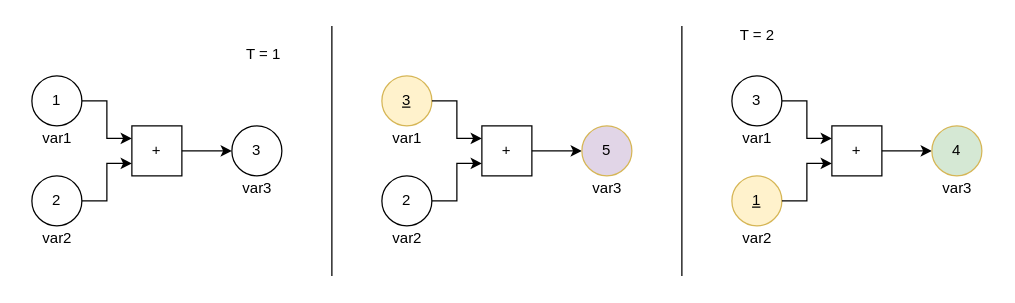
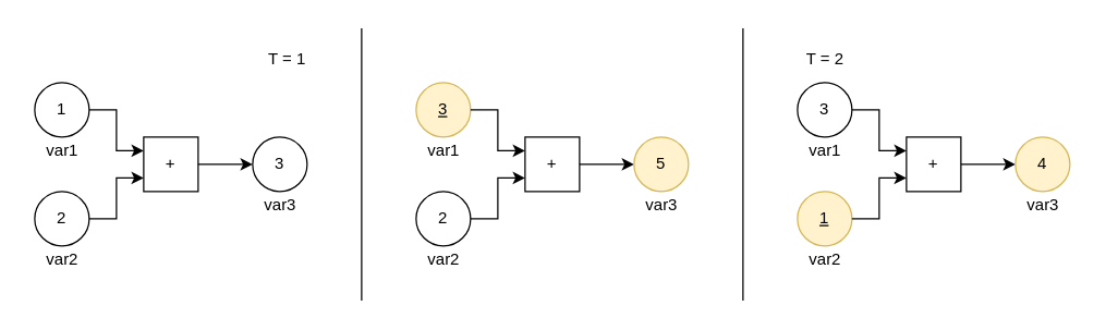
  <mxCell id="0" />
  <mxCell id="1" parent="0" />
  <mxCell id="2" value="1" style="ellipse;whiteSpace=wrap;html=1;" vertex="1" parent="1"><mxGeometry x="25" y="60" width="40" height="40" as="geometry" /></mxCell>
  <mxCell id="3" value="2" style="ellipse;whiteSpace=wrap;html=1;" vertex="1" parent="1"><mxGeometry x="25" y="140" width="40" height="40" as="geometry" /></mxCell>
  <mxCell id="4" value="+" style="whiteSpace=wrap;html=1;aspect=fixed;" vertex="1" parent="1"><mxGeometry x="105" y="100" width="40" height="40" as="geometry" /></mxCell>
  <mxCell id="5" value="" style="endArrow=classic;html=1;rounded=0;exitX=1;exitY=0.5;exitDx=0;exitDy=0;entryX=0;entryY=0.25;entryDx=0;entryDy=0;edgeStyle=orthogonalEdgeStyle;" edge="1" parent="1" source="2" target="4"><mxGeometry width="50" height="50" relative="1" as="geometry"><mxPoint x="115" y="140" as="sourcePoint" /><mxPoint x="165" y="90" as="targetPoint" /></mxGeometry></mxCell>
  <mxCell id="6" value="" style="endArrow=classic;html=1;rounded=0;exitX=1;exitY=0.5;exitDx=0;exitDy=0;entryX=0;entryY=0.75;entryDx=0;entryDy=0;edgeStyle=orthogonalEdgeStyle;" edge="1" parent="1" source="3" target="4"><mxGeometry width="50" height="50" relative="1" as="geometry"><mxPoint x="79" y="130" as="sourcePoint" /><mxPoint x="119" y="160" as="targetPoint" /></mxGeometry></mxCell>
  <mxCell id="7" value="" style="endArrow=classic;html=1;rounded=0;exitX=1;exitY=0.5;exitDx=0;exitDy=0;entryX=0;entryY=0.5;entryDx=0;entryDy=0;edgeStyle=orthogonalEdgeStyle;" edge="1" parent="1" source="4" target="8"><mxGeometry width="50" height="50" relative="1" as="geometry"><mxPoint x="155" y="120" as="sourcePoint" /><mxPoint x="195" y="150" as="targetPoint" /></mxGeometry></mxCell>
  <mxCell id="8" value="3" style="ellipse;whiteSpace=wrap;html=1;" vertex="1" parent="1"><mxGeometry x="185" y="100" width="40" height="40" as="geometry" /></mxCell>
  <mxCell id="9" value="var1" style="text;html=1;align=center;verticalAlign=middle;resizable=0;points=[];autosize=1;strokeColor=none;fillColor=none;" vertex="1" parent="1"><mxGeometry x="20" y="95" width="50" height="30" as="geometry" /></mxCell>
  <mxCell id="10" value="var2" style="text;html=1;align=center;verticalAlign=middle;resizable=0;points=[];autosize=1;strokeColor=none;fillColor=none;" vertex="1" parent="1"><mxGeometry x="20" y="175" width="50" height="30" as="geometry" /></mxCell>
  <mxCell id="11" value="var3" style="text;html=1;align=center;verticalAlign=middle;resizable=0;points=[];autosize=1;strokeColor=none;fillColor=none;" vertex="1" parent="1"><mxGeometry x="180" y="135" width="50" height="30" as="geometry" /></mxCell>
  <mxCell id="12" value="&lt;u&gt;3&lt;/u&gt;" style="ellipse;whiteSpace=wrap;html=1;fillColor=#fff2cc;strokeColor=#d6b656;" vertex="1" parent="1"><mxGeometry x="305" y="60" width="40" height="40" as="geometry" /></mxCell>
  <mxCell id="13" value="2" style="ellipse;whiteSpace=wrap;html=1;" vertex="1" parent="1"><mxGeometry x="305" y="140" width="40" height="40" as="geometry" /></mxCell>
  <mxCell id="14" value="+" style="whiteSpace=wrap;html=1;aspect=fixed;" vertex="1" parent="1"><mxGeometry x="385" y="100" width="40" height="40" as="geometry" /></mxCell>
  <mxCell id="15" value="" style="endArrow=classic;html=1;rounded=0;exitX=1;exitY=0.5;exitDx=0;exitDy=0;entryX=0;entryY=0.25;entryDx=0;entryDy=0;edgeStyle=orthogonalEdgeStyle;" edge="1" parent="1" source="12" target="14"><mxGeometry width="50" height="50" relative="1" as="geometry"><mxPoint x="395" y="140" as="sourcePoint" /><mxPoint x="445" y="90" as="targetPoint" /></mxGeometry></mxCell>
  <mxCell id="16" value="" style="endArrow=classic;html=1;rounded=0;exitX=1;exitY=0.5;exitDx=0;exitDy=0;entryX=0;entryY=0.75;entryDx=0;entryDy=0;edgeStyle=orthogonalEdgeStyle;" edge="1" parent="1" source="13" target="14"><mxGeometry width="50" height="50" relative="1" as="geometry"><mxPoint x="359" y="130" as="sourcePoint" /><mxPoint x="399" y="160" as="targetPoint" /></mxGeometry></mxCell>
  <mxCell id="17" value="" style="endArrow=classic;html=1;rounded=0;exitX=1;exitY=0.5;exitDx=0;exitDy=0;entryX=0;entryY=0.5;entryDx=0;entryDy=0;edgeStyle=orthogonalEdgeStyle;" edge="1" parent="1" source="14" target="18"><mxGeometry width="50" height="50" relative="1" as="geometry"><mxPoint x="435" y="120" as="sourcePoint" /><mxPoint x="475" y="150" as="targetPoint" /></mxGeometry></mxCell>
- <mxCell id="18" value="5" style="ellipse;whiteSpace=wrap;html=1;fillColor=#e1d5e7;strokeColor=#d6b656;" vertex="1" parent="1"><mxGeometry x="465" y="100" width="40" height="40" as="geometry" /></mxCell>
+ <mxCell id="18" value="5" style="ellipse;whiteSpace=wrap;html=1;fillColor=#fff2cc;strokeColor=#d6b656;" vertex="1" parent="1"><mxGeometry x="465" y="100" width="40" height="40" as="geometry" /></mxCell>
  <mxCell id="19" value="var1" style="text;html=1;align=center;verticalAlign=middle;resizable=0;points=[];autosize=1;strokeColor=none;fillColor=none;" vertex="1" parent="1"><mxGeometry x="300" y="95" width="50" height="30" as="geometry" /></mxCell>
  <mxCell id="20" value="var2" style="text;html=1;align=center;verticalAlign=middle;resizable=0;points=[];autosize=1;strokeColor=none;fillColor=none;" vertex="1" parent="1"><mxGeometry x="300" y="175" width="50" height="30" as="geometry" /></mxCell>
  <mxCell id="21" value="var3" style="text;html=1;align=center;verticalAlign=middle;resizable=0;points=[];autosize=1;strokeColor=none;fillColor=none;" vertex="1" parent="1"><mxGeometry x="460" y="135" width="50" height="30" as="geometry" /></mxCell>
  <mxCell id="22" value="T = 1" style="text;html=1;align=center;verticalAlign=middle;resizable=0;points=[];autosize=1;strokeColor=none;fillColor=none;" vertex="1" parent="1"><mxGeometry x="185" y="28" width="50" height="30" as="geometry" /></mxCell>
  <mxCell id="23" value="3" style="ellipse;whiteSpace=wrap;html=1;" vertex="1" parent="1"><mxGeometry x="585" y="60" width="40" height="40" as="geometry" /></mxCell>
  <mxCell id="24" value="&lt;u&gt;1&lt;/u&gt;" style="ellipse;whiteSpace=wrap;html=1;fillColor=#fff2cc;strokeColor=#d6b656;" vertex="1" parent="1"><mxGeometry x="585" y="140" width="40" height="40" as="geometry" /></mxCell>
  <mxCell id="25" value="+" style="whiteSpace=wrap;html=1;aspect=fixed;" vertex="1" parent="1"><mxGeometry x="665" y="100" width="40" height="40" as="geometry" /></mxCell>
  <mxCell id="26" value="" style="endArrow=classic;html=1;rounded=0;exitX=1;exitY=0.5;exitDx=0;exitDy=0;entryX=0;entryY=0.25;entryDx=0;entryDy=0;edgeStyle=orthogonalEdgeStyle;" edge="1" parent="1" source="23" target="25"><mxGeometry width="50" height="50" relative="1" as="geometry"><mxPoint x="675" y="140" as="sourcePoint" /><mxPoint x="725" y="90" as="targetPoint" /></mxGeometry></mxCell>
  <mxCell id="27" value="" style="endArrow=classic;html=1;rounded=0;exitX=1;exitY=0.5;exitDx=0;exitDy=0;entryX=0;entryY=0.75;entryDx=0;entryDy=0;edgeStyle=orthogonalEdgeStyle;" edge="1" parent="1" source="24" target="25"><mxGeometry width="50" height="50" relative="1" as="geometry"><mxPoint x="639" y="130" as="sourcePoint" /><mxPoint x="679" y="160" as="targetPoint" /></mxGeometry></mxCell>
  <mxCell id="28" value="" style="endArrow=classic;html=1;rounded=0;exitX=1;exitY=0.5;exitDx=0;exitDy=0;entryX=0;entryY=0.5;entryDx=0;entryDy=0;edgeStyle=orthogonalEdgeStyle;" edge="1" parent="1" source="25" target="29"><mxGeometry width="50" height="50" relative="1" as="geometry"><mxPoint x="715" y="120" as="sourcePoint" /><mxPoint x="755" y="150" as="targetPoint" /></mxGeometry></mxCell>
- <mxCell id="29" value="4" style="ellipse;whiteSpace=wrap;html=1;fillColor=#d5e8d4;strokeColor=#d6b656;" vertex="1" parent="1"><mxGeometry x="745" y="100" width="40" height="40" as="geometry" /></mxCell>
+ <mxCell id="29" value="4" style="ellipse;whiteSpace=wrap;html=1;fillColor=#fff2cc;strokeColor=#d6b656;" vertex="1" parent="1"><mxGeometry x="745" y="100" width="40" height="40" as="geometry" /></mxCell>
  <mxCell id="30" value="var1" style="text;html=1;align=center;verticalAlign=middle;resizable=0;points=[];autosize=1;strokeColor=none;fillColor=none;" vertex="1" parent="1"><mxGeometry x="580" y="95" width="50" height="30" as="geometry" /></mxCell>
  <mxCell id="31" value="var2" style="text;html=1;align=center;verticalAlign=middle;resizable=0;points=[];autosize=1;strokeColor=none;fillColor=none;" vertex="1" parent="1"><mxGeometry x="580" y="175" width="50" height="30" as="geometry" /></mxCell>
  <mxCell id="32" value="var3" style="text;html=1;align=center;verticalAlign=middle;resizable=0;points=[];autosize=1;strokeColor=none;fillColor=none;" vertex="1" parent="1"><mxGeometry x="740" y="135" width="50" height="30" as="geometry" /></mxCell>
- <mxCell id="33" value="T = 2" style="text;html=1;align=center;verticalAlign=middle;resizable=0;points=[];autosize=1;strokeColor=none;fillColor=none;" vertex="1" parent="1"><mxGeometry x="580" y="13" width="50" height="30" as="geometry" /></mxCell>
+ <mxCell id="33" value="T = 2" style="text;html=1;align=center;verticalAlign=middle;resizable=0;points=[];autosize=1;strokeColor=none;fillColor=none;" vertex="1" parent="1"><mxGeometry x="580" y="28" width="50" height="30" as="geometry" /></mxCell>
  <mxCell id="34" value="" style="endArrow=none;html=1;rounded=0;" edge="1" parent="1"><mxGeometry width="50" height="50" relative="1" as="geometry"><mxPoint x="265" y="220" as="sourcePoint" /><mxPoint x="265" y="20" as="targetPoint" /></mxGeometry></mxCell>
  <mxCell id="35" value="" style="endArrow=none;html=1;rounded=0;" edge="1" parent="1"><mxGeometry width="50" height="50" relative="1" as="geometry"><mxPoint x="545" y="220" as="sourcePoint" /><mxPoint x="545" y="20" as="targetPoint" /></mxGeometry></mxCell>
